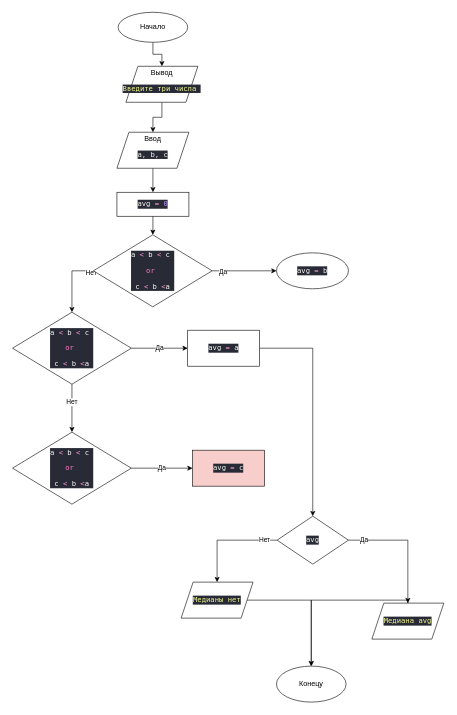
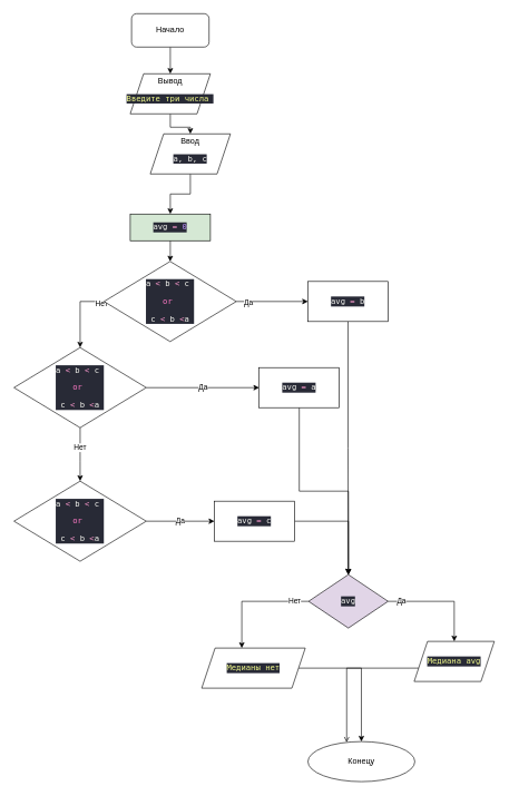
  <mxCell id="0" />
  <mxCell id="1" parent="0" />
  <mxCell id="2" style="edgeStyle=orthogonalEdgeStyle;rounded=0;orthogonalLoop=1;jettySize=auto;html=1;" edge="1" parent="1" source="3" target="10"><mxGeometry relative="1" as="geometry" /></mxCell>
- <mxCell id="3" value="Начало" style="ellipse;whiteSpace=wrap;html=1;" vertex="1" parent="1"><mxGeometry x="196" y="20" width="116" height="50" as="geometry" /></mxCell>
- <mxCell id="4" value="Конецу" style="ellipse;whiteSpace=wrap;html=1;" vertex="1" parent="1"><mxGeometry x="460" y="1110" width="116" height="60" as="geometry" /></mxCell>
+ <mxCell id="3" value="Начало" style="whiteSpace=wrap;html=1;rounded=1;" vertex="1" parent="1"><mxGeometry x="196" y="20" width="116" height="50" as="geometry" /></mxCell>
+ <mxCell id="4" value="Конецу" style="ellipse;whiteSpace=wrap;html=1;" vertex="1" parent="1"><mxGeometry x="460" y="1110" width="160" height="60" as="geometry" /></mxCell>
  <mxCell id="5" style="edgeStyle=orthogonalEdgeStyle;rounded=0;orthogonalLoop=1;jettySize=auto;html=1;" edge="1" parent="1" source="6" target="19"><mxGeometry relative="1" as="geometry" /></mxCell>
- <mxCell id="6" value="&lt;pre style=&quot;background-color: #282a36 ; color: #f8f8f2 ; font-family: &amp;#34;jetbrains mono&amp;#34; , monospace ; font-size: 9 8pt&quot;&gt;avg &lt;span style=&quot;color: #f998cc&quot;&gt;= &lt;/span&gt;&lt;span style=&quot;color: #bd93f9&quot;&gt;0&lt;/span&gt;&lt;/pre&gt;" style="rounded=0;whiteSpace=wrap;html=1;" vertex="1" parent="1"><mxGeometry x="194" y="320" width="120" height="40" as="geometry" /></mxCell>
+ <mxCell id="6" value="&lt;pre style=&quot;background-color: #282a36 ; color: #f8f8f2 ; font-family: &amp;#34;jetbrains mono&amp;#34; , monospace ; font-size: 9 8pt&quot;&gt;avg &lt;span style=&quot;color: #f998cc&quot;&gt;= &lt;/span&gt;&lt;span style=&quot;color: #bd93f9&quot;&gt;0&lt;/span&gt;&lt;/pre&gt;" style="rounded=0;whiteSpace=wrap;html=1;fillColor=#d5e8d4;" vertex="1" parent="1"><mxGeometry x="194" y="320" width="120" height="40" as="geometry" /></mxCell>
  <mxCell id="7" style="edgeStyle=orthogonalEdgeStyle;rounded=0;orthogonalLoop=1;jettySize=auto;html=1;" edge="1" parent="1" source="8" target="4"><mxGeometry relative="1" as="geometry" /></mxCell>
- <mxCell id="8" value="&lt;pre style=&quot;background-color: #282a36 ; color: #f8f8f2 ; font-family: &amp;#34;jetbrains mono&amp;#34; , monospace ; font-size: 9 8pt&quot;&gt;&lt;span style=&quot;color: #f1fa8c&quot;&gt;Медианы нет&lt;/span&gt;&lt;/pre&gt;" style="shape=parallelogram;perimeter=parallelogramPerimeter;whiteSpace=wrap;html=1;fixedSize=1;" vertex="1" parent="1"><mxGeometry x="301" y="970" width="120" height="60" as="geometry" /></mxCell>
+ <mxCell id="8" value="&lt;pre style=&quot;background-color: #282a36 ; color: #f8f8f2 ; font-family: &amp;#34;jetbrains mono&amp;#34; , monospace ; font-size: 9 8pt&quot;&gt;&lt;span style=&quot;color: #f1fa8c&quot;&gt;Медианы нет&lt;/span&gt;&lt;/pre&gt;" style="shape=parallelogram;perimeter=parallelogramPerimeter;whiteSpace=wrap;html=1;fixedSize=1;" vertex="1" parent="1"><mxGeometry x="301" y="970" width="155" height="60" as="geometry" /></mxCell>
  <mxCell id="9" style="edgeStyle=orthogonalEdgeStyle;rounded=0;orthogonalLoop=1;jettySize=auto;html=1;" edge="1" parent="1" source="10" target="12"><mxGeometry relative="1" as="geometry" /></mxCell>
- <mxCell id="10" value="Вывод&lt;br&gt;&lt;pre style=&quot;background-color: #282a36 ; color: #f8f8f2 ; font-family: &amp;#34;jetbrains mono&amp;#34; , monospace ; font-size: 9 8pt&quot;&gt;&lt;span style=&quot;color: #f1fa8c&quot;&gt;Введите три числа &lt;/span&gt;&lt;/pre&gt;" style="shape=parallelogram;perimeter=parallelogramPerimeter;whiteSpace=wrap;html=1;fixedSize=1;" vertex="1" parent="1"><mxGeometry x="209" y="110" width="120" height="60" as="geometry" /></mxCell>
+ <mxCell id="10" value="Вывод&lt;br&gt;&lt;pre style=&quot;background-color: #282a36 ; color: #f8f8f2 ; font-family: &amp;#34;jetbrains mono&amp;#34; , monospace ; font-size: 9 8pt&quot;&gt;&lt;span style=&quot;color: #f1fa8c&quot;&gt;Введите три числа &lt;/span&gt;&lt;/pre&gt;" style="shape=parallelogram;perimeter=parallelogramPerimeter;whiteSpace=wrap;html=1;fixedSize=1;" vertex="1" parent="1"><mxGeometry x="194" y="110" width="120" height="60" as="geometry" /></mxCell>
  <mxCell id="11" style="edgeStyle=orthogonalEdgeStyle;rounded=0;orthogonalLoop=1;jettySize=auto;html=1;" edge="1" parent="1" source="12" target="6"><mxGeometry relative="1" as="geometry" /></mxCell>
- <mxCell id="12" value="Ввод&lt;br&gt;&lt;pre style=&quot;background-color: #282a36 ; color: #f8f8f2 ; font-family: &amp;#34;jetbrains mono&amp;#34; , monospace ; font-size: 9 8pt&quot;&gt;a, b, c&lt;/pre&gt;" style="shape=parallelogram;perimeter=parallelogramPerimeter;whiteSpace=wrap;html=1;fixedSize=1;" vertex="1" parent="1"><mxGeometry x="194" y="220" width="120" height="60" as="geometry" /></mxCell>
+ <mxCell id="12" value="Ввод&lt;br&gt;&lt;pre style=&quot;background-color: #282a36 ; color: #f8f8f2 ; font-family: &amp;#34;jetbrains mono&amp;#34; , monospace ; font-size: 9 8pt&quot;&gt;a, b, c&lt;/pre&gt;" style="shape=parallelogram;perimeter=parallelogramPerimeter;whiteSpace=wrap;html=1;fixedSize=1;" vertex="1" parent="1"><mxGeometry x="224" y="200" width="120" height="60" as="geometry" /></mxCell>
  <mxCell id="13" style="edgeStyle=orthogonalEdgeStyle;rounded=0;orthogonalLoop=1;jettySize=auto;html=1;endArrow=open;" edge="1" parent="1" source="14" target="4"><mxGeometry relative="1" as="geometry"><Array as="points"><mxPoint x="518" y="1000" /></Array></mxGeometry></mxCell>
- <mxCell id="14" value="&lt;pre style=&quot;background-color: #282a36 ; color: #f8f8f2 ; font-family: &amp;#34;jetbrains mono&amp;#34; , monospace ; font-size: 9 8pt&quot;&gt;&lt;span style=&quot;color: #f1fa8c&quot;&gt;Медиана avg&lt;/span&gt;&lt;/pre&gt;" style="shape=parallelogram;perimeter=parallelogramPerimeter;whiteSpace=wrap;html=1;fixedSize=1;" vertex="1" parent="1"><mxGeometry x="619" y="1005" width="120" height="60" as="geometry" /></mxCell>
+ <mxCell id="14" value="&lt;pre style=&quot;background-color: #282a36 ; color: #f8f8f2 ; font-family: &amp;#34;jetbrains mono&amp;#34; , monospace ; font-size: 9 8pt&quot;&gt;&lt;span style=&quot;color: #f1fa8c&quot;&gt;Медиана avg&lt;/span&gt;&lt;/pre&gt;" style="shape=parallelogram;perimeter=parallelogramPerimeter;whiteSpace=wrap;html=1;fixedSize=1;" vertex="1" parent="1"><mxGeometry x="619" y="960" width="120" height="60" as="geometry" /></mxCell>
  <mxCell id="15" style="edgeStyle=orthogonalEdgeStyle;rounded=0;orthogonalLoop=1;jettySize=auto;html=1;" edge="1" parent="1" source="19" target="26"><mxGeometry x="290" y="471" as="geometry"><mxPoint x="449" y="540" as="targetPoint" /><Array as="points" /></mxGeometry></mxCell>
  <mxCell id="16" value="Да" style="edgeLabel;html=1;align=center;verticalAlign=middle;resizable=0;points=[];" vertex="1" connectable="0" parent="15"><mxGeometry x="-0.33" y="-3" relative="1" as="geometry"><mxPoint x="-18.75" y="-3" as="offset" /></mxGeometry></mxCell>
  <mxCell id="17" style="edgeStyle=orthogonalEdgeStyle;rounded=0;orthogonalLoop=1;jettySize=auto;html=1;" edge="1" parent="1" source="19" target="22"><mxGeometry x="290" y="471" as="geometry"><mxPoint x="130" y="426" as="targetPoint" /><Array as="points"><mxPoint x="119" y="451" /></Array></mxGeometry></mxCell>
  <mxCell id="18" value="Нет" style="edgeLabel;html=1;align=center;verticalAlign=middle;resizable=0;points=[];" vertex="1" connectable="0" parent="17"><mxGeometry x="-0.279" relative="1" as="geometry"><mxPoint x="31.25" as="offset" /></mxGeometry></mxCell>
  <mxCell id="19" value="&lt;pre style=&quot;background-color: rgb(40 , 42 , 54) ; color: rgb(248 , 248 , 242) ; font-family: &amp;#34;jetbrains mono&amp;#34; , monospace&quot;&gt;&lt;pre style=&quot;font-family: &amp;#34;jetbrains mono&amp;#34; , monospace&quot;&gt;a &lt;span style=&quot;color: #f998cc&quot;&gt;&amp;lt; &lt;/span&gt;b &lt;span style=&quot;color: #f998cc&quot;&gt;&amp;lt; &lt;/span&gt;c &lt;/pre&gt;&lt;pre style=&quot;font-family: &amp;#34;jetbrains mono&amp;#34; , monospace&quot;&gt;&lt;span style=&quot;color: #ff79c6&quot;&gt;or &lt;/span&gt;&lt;/pre&gt;&lt;pre style=&quot;font-family: &amp;#34;jetbrains mono&amp;#34; , monospace&quot;&gt;c &lt;span style=&quot;color: #f998cc&quot;&gt;&amp;lt; &lt;/span&gt;b &lt;span style=&quot;color: #f998cc&quot;&gt;&amp;lt;&lt;/span&gt;a&lt;/pre&gt;&lt;/pre&gt;" style="rhombus;whiteSpace=wrap;html=1;" vertex="1" parent="1"><mxGeometry x="154.75" y="391" width="198" height="120" as="geometry" /></mxCell>
  <mxCell id="20" value="Нет" style="edgeStyle=orthogonalEdgeStyle;rounded=0;orthogonalLoop=1;jettySize=auto;html=1;" edge="1" parent="1" source="22" target="24"><mxGeometry x="-0.25" relative="1" as="geometry"><Array as="points"><mxPoint x="119" y="690" /><mxPoint x="119" y="690" /></Array><mxPoint as="offset" /></mxGeometry></mxCell>
  <mxCell id="21" value="Да" style="edgeStyle=orthogonalEdgeStyle;rounded=0;orthogonalLoop=1;jettySize=auto;html=1;" edge="1" parent="1" source="22" target="28"><mxGeometry relative="1" as="geometry" /></mxCell>
  <mxCell id="22" value="&lt;pre style=&quot;background-color: rgb(40 , 42 , 54) ; color: rgb(248 , 248 , 242) ; font-family: &amp;#34;jetbrains mono&amp;#34; , monospace&quot;&gt;&lt;pre style=&quot;font-family: &amp;#34;jetbrains mono&amp;#34; , monospace&quot;&gt;a &lt;span style=&quot;color: #f998cc&quot;&gt;&amp;lt; &lt;/span&gt;b &lt;span style=&quot;color: #f998cc&quot;&gt;&amp;lt; &lt;/span&gt;c &lt;/pre&gt;&lt;pre style=&quot;font-family: &amp;#34;jetbrains mono&amp;#34; , monospace&quot;&gt;&lt;span style=&quot;color: #ff79c6&quot;&gt;or &lt;/span&gt;&lt;/pre&gt;&lt;pre style=&quot;font-family: &amp;#34;jetbrains mono&amp;#34; , monospace&quot;&gt;c &lt;span style=&quot;color: #f998cc&quot;&gt;&amp;lt; &lt;/span&gt;b &lt;span style=&quot;color: #f998cc&quot;&gt;&amp;lt;&lt;/span&gt;a&lt;/pre&gt;&lt;/pre&gt;" style="rhombus;whiteSpace=wrap;html=1;" vertex="1" parent="1"><mxGeometry x="20" y="520" width="198" height="120" as="geometry" /></mxCell>
  <mxCell id="23" value="Да" style="edgeStyle=orthogonalEdgeStyle;rounded=0;orthogonalLoop=1;jettySize=auto;html=1;" edge="1" parent="1" source="24" target="30"><mxGeometry relative="1" as="geometry" /></mxCell>
  <mxCell id="24" value="&lt;pre style=&quot;background-color: rgb(40 , 42 , 54) ; color: rgb(248 , 248 , 242) ; font-family: &amp;#34;jetbrains mono&amp;#34; , monospace&quot;&gt;&lt;pre style=&quot;font-family: &amp;#34;jetbrains mono&amp;#34; , monospace&quot;&gt;a &lt;span style=&quot;color: #f998cc&quot;&gt;&amp;lt; &lt;/span&gt;b &lt;span style=&quot;color: #f998cc&quot;&gt;&amp;lt; &lt;/span&gt;c &lt;/pre&gt;&lt;pre style=&quot;font-family: &amp;#34;jetbrains mono&amp;#34; , monospace&quot;&gt;&lt;span style=&quot;color: #ff79c6&quot;&gt;or &lt;/span&gt;&lt;/pre&gt;&lt;pre style=&quot;font-family: &amp;#34;jetbrains mono&amp;#34; , monospace&quot;&gt;c &lt;span style=&quot;color: #f998cc&quot;&gt;&amp;lt; &lt;/span&gt;b &lt;span style=&quot;color: #f998cc&quot;&gt;&amp;lt;&lt;/span&gt;a&lt;/pre&gt;&lt;/pre&gt;" style="rhombus;whiteSpace=wrap;html=1;" vertex="1" parent="1"><mxGeometry x="20" y="720" width="198" height="120" as="geometry" /></mxCell>
- <mxCell id="26" value="&lt;pre style=&quot;background-color: #282a36 ; color: #f8f8f2 ; font-family: &amp;#34;jetbrains mono&amp;#34; , monospace ; font-size: 9 8pt&quot;&gt;avg &lt;span style=&quot;color: #f998cc&quot;&gt;= &lt;/span&gt;b&lt;/pre&gt;" style="ellipse;whiteSpace=wrap;html=1;" vertex="1" parent="1"><mxGeometry x="460" y="421" width="120" height="60" as="geometry" /></mxCell>
+ <mxCell id="25" style="edgeStyle=orthogonalEdgeStyle;rounded=0;orthogonalLoop=1;jettySize=auto;html=1;" edge="1" parent="1" source="26" target="33"><mxGeometry relative="1" as="geometry" /></mxCell>
+ <mxCell id="26" value="&lt;pre style=&quot;background-color: #282a36 ; color: #f8f8f2 ; font-family: &amp;#34;jetbrains mono&amp;#34; , monospace ; font-size: 9 8pt&quot;&gt;avg &lt;span style=&quot;color: #f998cc&quot;&gt;= &lt;/span&gt;b&lt;/pre&gt;" style="rounded=0;whiteSpace=wrap;html=1;" vertex="1" parent="1"><mxGeometry x="460" y="421" width="120" height="60" as="geometry" /></mxCell>
  <mxCell id="27" style="edgeStyle=orthogonalEdgeStyle;rounded=0;orthogonalLoop=1;jettySize=auto;html=1;" edge="1" parent="1" source="28" target="33"><mxGeometry relative="1" as="geometry" /></mxCell>
- <mxCell id="28" value="&lt;pre style=&quot;background-color: #282a36 ; color: #f8f8f2 ; font-family: &amp;#34;jetbrains mono&amp;#34; , monospace ; font-size: 9 8pt&quot;&gt;avg &lt;span style=&quot;color: #f998cc&quot;&gt;= &lt;/span&gt;a&lt;/pre&gt;" style="rounded=0;whiteSpace=wrap;html=1;" vertex="1" parent="1"><mxGeometry x="312" y="550" width="120" height="60" as="geometry" /></mxCell>
- <mxCell id="30" value="&lt;pre style=&quot;background-color: #282a36 ; color: #f8f8f2 ; font-family: &amp;#34;jetbrains mono&amp;#34; , monospace ; font-size: 9 8pt&quot;&gt;avg &lt;span style=&quot;color: #f998cc&quot;&gt;= &lt;/span&gt;c&lt;/pre&gt;" style="rounded=0;whiteSpace=wrap;html=1;fillColor=#f8cecc;" vertex="1" parent="1"><mxGeometry x="320" y="750" width="120" height="60" as="geometry" /></mxCell>
+ <mxCell id="28" value="&lt;pre style=&quot;background-color: #282a36 ; color: #f8f8f2 ; font-family: &amp;#34;jetbrains mono&amp;#34; , monospace ; font-size: 9 8pt&quot;&gt;avg &lt;span style=&quot;color: #f998cc&quot;&gt;= &lt;/span&gt;a&lt;/pre&gt;" style="rounded=0;whiteSpace=wrap;html=1;" vertex="1" parent="1"><mxGeometry x="387" y="550" width="120" height="60" as="geometry" /></mxCell>
+ <mxCell id="29" style="edgeStyle=orthogonalEdgeStyle;rounded=0;orthogonalLoop=1;jettySize=auto;html=1;" edge="1" parent="1" source="30" target="33"><mxGeometry relative="1" as="geometry" /></mxCell>
+ <mxCell id="30" value="&lt;pre style=&quot;background-color: #282a36 ; color: #f8f8f2 ; font-family: &amp;#34;jetbrains mono&amp;#34; , monospace ; font-size: 9 8pt&quot;&gt;avg &lt;span style=&quot;color: #f998cc&quot;&gt;= &lt;/span&gt;c&lt;/pre&gt;" style="rounded=0;whiteSpace=wrap;html=1;" vertex="1" parent="1"><mxGeometry x="320" y="750" width="120" height="60" as="geometry" /></mxCell>
  <mxCell id="31" value="Нет" style="edgeStyle=orthogonalEdgeStyle;rounded=0;orthogonalLoop=1;jettySize=auto;html=1;" edge="1" parent="1" source="33" target="8"><mxGeometry x="-0.753" relative="1" as="geometry"><Array as="points"><mxPoint x="361" y="900" /></Array><mxPoint as="offset" /></mxGeometry></mxCell>
  <mxCell id="32" value="Да" style="edgeStyle=orthogonalEdgeStyle;rounded=0;orthogonalLoop=1;jettySize=auto;html=1;" edge="1" parent="1" source="33" target="14"><mxGeometry x="-0.748" relative="1" as="geometry"><Array as="points"><mxPoint x="679" y="900" /></Array><mxPoint as="offset" /></mxGeometry></mxCell>
- <mxCell id="33" value="&lt;pre style=&quot;background-color: rgb(40 , 42 , 54) ; color: rgb(248 , 248 , 242) ; font-family: &amp;#34;jetbrains mono&amp;#34; , monospace&quot;&gt;&lt;pre style=&quot;font-family: &amp;#34;jetbrains mono&amp;#34; , monospace&quot;&gt;avg&lt;/pre&gt;&lt;/pre&gt;" style="rhombus;whiteSpace=wrap;html=1;" vertex="1" parent="1"><mxGeometry x="461" y="860" width="119" height="80" as="geometry" /></mxCell>
+ <mxCell id="33" value="&lt;pre style=&quot;background-color: rgb(40 , 42 , 54) ; color: rgb(248 , 248 , 242) ; font-family: &amp;#34;jetbrains mono&amp;#34; , monospace&quot;&gt;&lt;pre style=&quot;font-family: &amp;#34;jetbrains mono&amp;#34; , monospace&quot;&gt;avg&lt;/pre&gt;&lt;/pre&gt;" style="rhombus;whiteSpace=wrap;html=1;fillColor=#e1d5e7;" vertex="1" parent="1"><mxGeometry x="461" y="860" width="119" height="80" as="geometry" /></mxCell>
